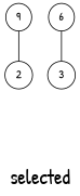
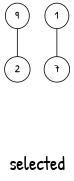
  graph {
    fontname="Patrick Hand"
    fontsize=24
    label="\nselected\n"
    splines=false
    node [fontname="Patrick Hand" shape=ellipse]
    edge [fontname="Patrick Hand"]
    n1 [height=0.3 label=9 width=0.3]
    2 [height=0.3 width=0.3]
-   1 [height=0.3 width=0.3 label=6]
-   3 [height=0.3 width=0.3]
+   1 [height=0.3 width=0.3]
+   3 [height=0.3 width=0.3 label=7]
    n1 -- 2
    1 -- 3
  }
